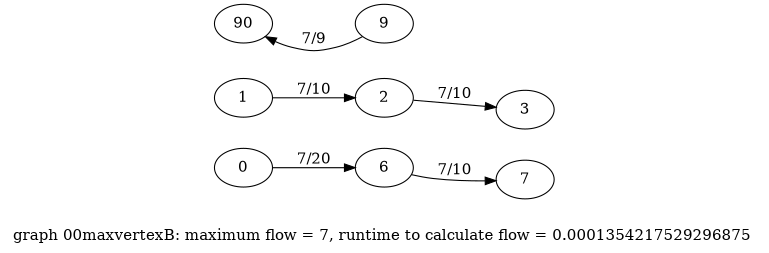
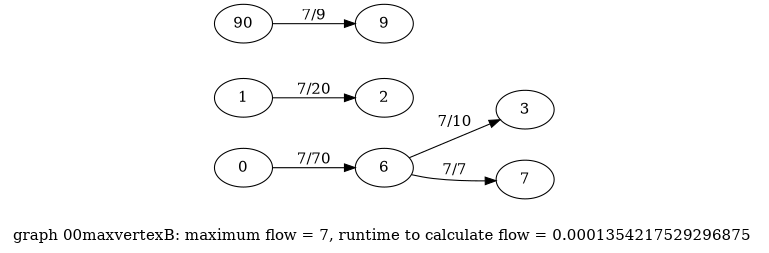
  digraph {
    label="graph 00maxvertexB: maximum flow = 7, runtime to calculate flow = 0.0001354217529296875 "
    rankdir=LR
    1
    2
    3
    n4 [label=0]
    6
    7
    n7 [label=90]
    9
-   1 -> 2 [label=" 7/10 "]
-   2 -> 3 [label=" 7/10 "]
-   n4 -> 6 [label=" 7/20 "]
-   6 -> 7 [label=" 7/10 "]
-   9 -> n7 [label=" 7/9 "]
+   1 -> 2 [label=" 7/20 "]
+   6 -> 3 [label=" 7/10 "]
+   n4 -> 6 [label=" 7/70 "]
+   6 -> 7 [label=" 7/7 "]
+   n7 -> 9 [label=" 7/9 "]
  }
